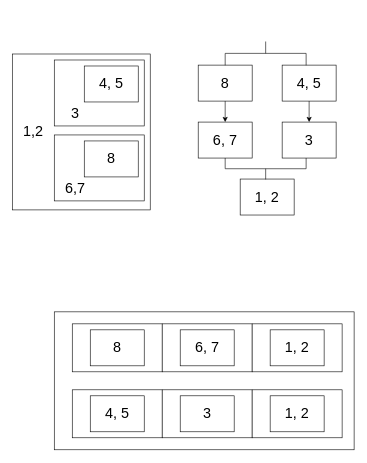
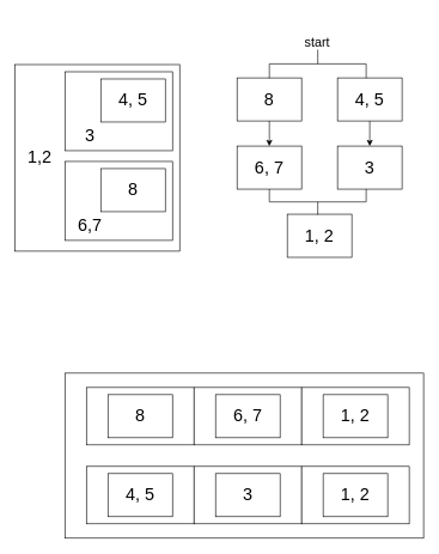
  <mxCell id="0" />
  <mxCell id="1" parent="0" />
  <mxCell id="2" value="" style="rounded=0;whiteSpace=wrap;html=1;spacingRight=0;" vertex="1" parent="1"><mxGeometry x="90" y="519" width="500" height="230" as="geometry" /></mxCell>
  <mxCell id="3" value="" style="rounded=0;whiteSpace=wrap;html=1;spacingRight=0;" vertex="1" parent="1"><mxGeometry x="20" y="89" width="230" height="260" as="geometry" /></mxCell>
  <mxCell id="4" value="" style="rounded=0;whiteSpace=wrap;html=1;spacingRight=0;" vertex="1" parent="1"><mxGeometry x="90" y="99" width="150" height="110" as="geometry" /></mxCell>
  <mxCell id="5" value="" style="rounded=0;whiteSpace=wrap;html=1;spacingRight=0;" vertex="1" parent="1"><mxGeometry x="140" y="109" width="90" height="60" as="geometry" /></mxCell>
  <mxCell id="6" value="4, 5" style="text;html=1;strokeColor=none;fillColor=none;align=center;verticalAlign=middle;whiteSpace=wrap;rounded=0;fontSize=24;spacingRight=0;" vertex="1" parent="1"><mxGeometry x="150" y="129" width="70" height="20" as="geometry" /></mxCell>
  <mxCell id="7" value="3" style="text;html=1;strokeColor=none;fillColor=none;align=center;verticalAlign=middle;whiteSpace=wrap;rounded=0;fontSize=24;spacingRight=0;" vertex="1" parent="1"><mxGeometry x="100" y="179" width="50" height="20" as="geometry" /></mxCell>
  <mxCell id="8" value="1,2" style="text;html=1;strokeColor=none;fillColor=none;align=center;verticalAlign=middle;whiteSpace=wrap;rounded=0;fontSize=24;spacingRight=0;" vertex="1" parent="1"><mxGeometry x="30" y="209" width="50" height="20" as="geometry" /></mxCell>
  <mxCell id="9" value="" style="rounded=0;whiteSpace=wrap;html=1;spacingRight=0;" vertex="1" parent="1"><mxGeometry x="90" y="224" width="150" height="110" as="geometry" /></mxCell>
  <mxCell id="10" value="" style="rounded=0;whiteSpace=wrap;html=1;spacingRight=0;" vertex="1" parent="1"><mxGeometry x="140" y="234" width="90" height="60" as="geometry" /></mxCell>
  <mxCell id="11" value="8" style="text;html=1;strokeColor=none;fillColor=none;align=center;verticalAlign=middle;whiteSpace=wrap;rounded=0;fontSize=24;spacingRight=0;" vertex="1" parent="1"><mxGeometry x="160" y="254" width="50" height="20" as="geometry" /></mxCell>
  <mxCell id="12" value="6,7" style="text;html=1;strokeColor=none;fillColor=none;align=center;verticalAlign=middle;whiteSpace=wrap;rounded=0;fontSize=24;spacingRight=0;" vertex="1" parent="1"><mxGeometry x="100" y="304" width="50" height="20" as="geometry" /></mxCell>
  <mxCell id="13" value="" style="rounded=0;whiteSpace=wrap;html=1;spacingRight=0;" vertex="1" parent="1"><mxGeometry x="330" y="107.52" width="90" height="60" as="geometry" /></mxCell>
  <mxCell id="14" value="8" style="text;html=1;strokeColor=none;fillColor=none;align=center;verticalAlign=middle;whiteSpace=wrap;rounded=0;fontSize=24;spacingRight=0;" vertex="1" parent="1"><mxGeometry x="350" y="127.52" width="50" height="20" as="geometry" /></mxCell>
  <mxCell id="15" value="" style="rounded=0;whiteSpace=wrap;html=1;spacingRight=0;" vertex="1" parent="1"><mxGeometry x="470" y="107.52" width="90" height="60" as="geometry" /></mxCell>
  <mxCell id="16" value="4, 5" style="text;html=1;strokeColor=none;fillColor=none;align=center;verticalAlign=middle;whiteSpace=wrap;rounded=0;fontSize=24;spacingRight=0;" vertex="1" parent="1"><mxGeometry x="480" y="127.52" width="70" height="20" as="geometry" /></mxCell>
  <mxCell id="17" value="" style="rounded=0;whiteSpace=wrap;html=1;spacingRight=0;" vertex="1" parent="1"><mxGeometry x="330" y="202.52" width="90" height="60" as="geometry" /></mxCell>
  <mxCell id="18" value="6, 7" style="text;html=1;strokeColor=none;fillColor=none;align=center;verticalAlign=middle;whiteSpace=wrap;rounded=0;fontSize=24;spacingRight=0;" vertex="1" parent="1"><mxGeometry x="350" y="222.52" width="50" height="20" as="geometry" /></mxCell>
  <mxCell id="19" value="" style="rounded=0;whiteSpace=wrap;html=1;spacingRight=0;" vertex="1" parent="1"><mxGeometry x="470" y="202.52" width="90" height="60" as="geometry" /></mxCell>
  <mxCell id="20" value="3" style="text;html=1;strokeColor=none;fillColor=none;align=center;verticalAlign=middle;whiteSpace=wrap;rounded=0;fontSize=24;spacingRight=0;" vertex="1" parent="1"><mxGeometry x="490" y="222.52" width="50" height="20" as="geometry" /></mxCell>
  <mxCell id="21" value="" style="rounded=0;whiteSpace=wrap;html=1;spacingRight=0;" vertex="1" parent="1"><mxGeometry x="400" y="297.52" width="90" height="60" as="geometry" /></mxCell>
  <mxCell id="22" value="1, 2" style="text;html=1;strokeColor=none;fillColor=none;align=center;verticalAlign=middle;whiteSpace=wrap;rounded=0;fontSize=24;spacingRight=0;" vertex="1" parent="1"><mxGeometry x="420" y="317.52" width="50" height="20" as="geometry" /></mxCell>
  <mxCell id="23" value="" style="endArrow=classic;html=1;fontSize=24;exitX=0.5;exitY=1;exitDx=0;exitDy=0;entryX=0.5;entryY=0;entryDx=0;entryDy=0;" edge="1" parent="1" source="13" target="17"><mxGeometry width="50" height="50" relative="1" as="geometry"><mxPoint x="400" y="377.52" as="sourcePoint" /><mxPoint x="450" y="327.52" as="targetPoint" /></mxGeometry></mxCell>
  <mxCell id="24" value="" style="endArrow=classic;html=1;fontSize=24;exitX=0.5;exitY=1;exitDx=0;exitDy=0;entryX=0.5;entryY=0;entryDx=0;entryDy=0;" edge="1" parent="1" source="15" target="19"><mxGeometry width="50" height="50" relative="1" as="geometry"><mxPoint x="385" y="177.52" as="sourcePoint" /><mxPoint x="385" y="212.52" as="targetPoint" /></mxGeometry></mxCell>
  <mxCell id="25" value="" style="strokeWidth=1;html=1;shape=mxgraph.flowchart.annotation_2;align=left;labelPosition=right;pointerEvents=1;fontSize=24;rotation=-90;" vertex="1" parent="1"><mxGeometry x="424.67" y="212.82" width="35.68" height="135" as="geometry" /></mxCell>
  <mxCell id="26" value="" style="strokeWidth=1;html=1;shape=mxgraph.flowchart.annotation_2;align=left;labelPosition=right;pointerEvents=1;fontSize=24;rotation=90;" vertex="1" parent="1"><mxGeometry x="422.67" y="20.48" width="39.68" height="135" as="geometry" /></mxCell>
+ <mxCell id="27" value="start" style="text;html=1;strokeColor=none;fillColor=none;align=center;verticalAlign=middle;whiteSpace=wrap;rounded=0;fontSize=18;" vertex="1" parent="1"><mxGeometry x="422" y="47.52" width="40" height="20" as="geometry" /></mxCell>
  <mxCell id="28" value="" style="rounded=0;whiteSpace=wrap;html=1;spacingRight=0;" vertex="1" parent="1"><mxGeometry x="120" y="539" width="150" height="80" as="geometry" /></mxCell>
  <mxCell id="29" value="" style="rounded=0;whiteSpace=wrap;html=1;spacingRight=0;" vertex="1" parent="1"><mxGeometry x="150" y="549" width="90" height="60" as="geometry" /></mxCell>
  <mxCell id="30" value="8" style="text;html=1;strokeColor=none;fillColor=none;align=center;verticalAlign=middle;whiteSpace=wrap;rounded=0;fontSize=24;spacingRight=0;" vertex="1" parent="1"><mxGeometry x="170" y="569" width="50" height="20" as="geometry" /></mxCell>
  <mxCell id="31" value="" style="rounded=0;whiteSpace=wrap;html=1;spacingRight=0;" vertex="1" parent="1"><mxGeometry x="270" y="539" width="150" height="80" as="geometry" /></mxCell>
  <mxCell id="32" value="" style="rounded=0;whiteSpace=wrap;html=1;spacingRight=0;" vertex="1" parent="1"><mxGeometry x="300" y="549" width="90" height="60" as="geometry" /></mxCell>
  <mxCell id="33" value="6, 7" style="text;html=1;strokeColor=none;fillColor=none;align=center;verticalAlign=middle;whiteSpace=wrap;rounded=0;fontSize=24;spacingRight=0;" vertex="1" parent="1"><mxGeometry x="320" y="569" width="50" height="20" as="geometry" /></mxCell>
  <mxCell id="34" value="" style="rounded=0;whiteSpace=wrap;html=1;spacingRight=0;" vertex="1" parent="1"><mxGeometry x="120" y="649" width="150" height="80" as="geometry" /></mxCell>
  <mxCell id="35" value="" style="rounded=0;whiteSpace=wrap;html=1;spacingRight=0;" vertex="1" parent="1"><mxGeometry x="150" y="659" width="90" height="60" as="geometry" /></mxCell>
  <mxCell id="36" value="4, 5" style="text;html=1;strokeColor=none;fillColor=none;align=center;verticalAlign=middle;whiteSpace=wrap;rounded=0;fontSize=24;spacingRight=0;" vertex="1" parent="1"><mxGeometry x="170" y="679" width="50" height="20" as="geometry" /></mxCell>
  <mxCell id="37" value="" style="rounded=0;whiteSpace=wrap;html=1;spacingRight=0;" vertex="1" parent="1"><mxGeometry x="270" y="649" width="150" height="80" as="geometry" /></mxCell>
  <mxCell id="38" value="" style="rounded=0;whiteSpace=wrap;html=1;spacingRight=0;" vertex="1" parent="1"><mxGeometry x="300" y="659" width="90" height="60" as="geometry" /></mxCell>
  <mxCell id="39" value="3" style="text;html=1;strokeColor=none;fillColor=none;align=center;verticalAlign=middle;whiteSpace=wrap;rounded=0;fontSize=24;spacingRight=0;" vertex="1" parent="1"><mxGeometry x="320" y="679" width="50" height="20" as="geometry" /></mxCell>
  <mxCell id="40" value="" style="rounded=0;whiteSpace=wrap;html=1;spacingRight=0;" vertex="1" parent="1"><mxGeometry x="420" y="539" width="150" height="80" as="geometry" /></mxCell>
  <mxCell id="41" value="" style="rounded=0;whiteSpace=wrap;html=1;spacingRight=0;" vertex="1" parent="1"><mxGeometry x="450" y="549" width="90" height="60" as="geometry" /></mxCell>
  <mxCell id="42" value="1, 2" style="text;html=1;strokeColor=none;fillColor=none;align=center;verticalAlign=middle;whiteSpace=wrap;rounded=0;fontSize=24;spacingRight=0;" vertex="1" parent="1"><mxGeometry x="470" y="569" width="50" height="20" as="geometry" /></mxCell>
  <mxCell id="43" value="" style="rounded=0;whiteSpace=wrap;html=1;spacingRight=0;" vertex="1" parent="1"><mxGeometry x="420" y="649" width="150" height="80" as="geometry" /></mxCell>
  <mxCell id="44" value="" style="rounded=0;whiteSpace=wrap;html=1;spacingRight=0;" vertex="1" parent="1"><mxGeometry x="450" y="659" width="90" height="60" as="geometry" /></mxCell>
  <mxCell id="45" value="1, 2" style="text;html=1;strokeColor=none;fillColor=none;align=center;verticalAlign=middle;whiteSpace=wrap;rounded=0;fontSize=24;spacingRight=0;" vertex="1" parent="1"><mxGeometry x="470" y="679" width="50" height="20" as="geometry" /></mxCell>
